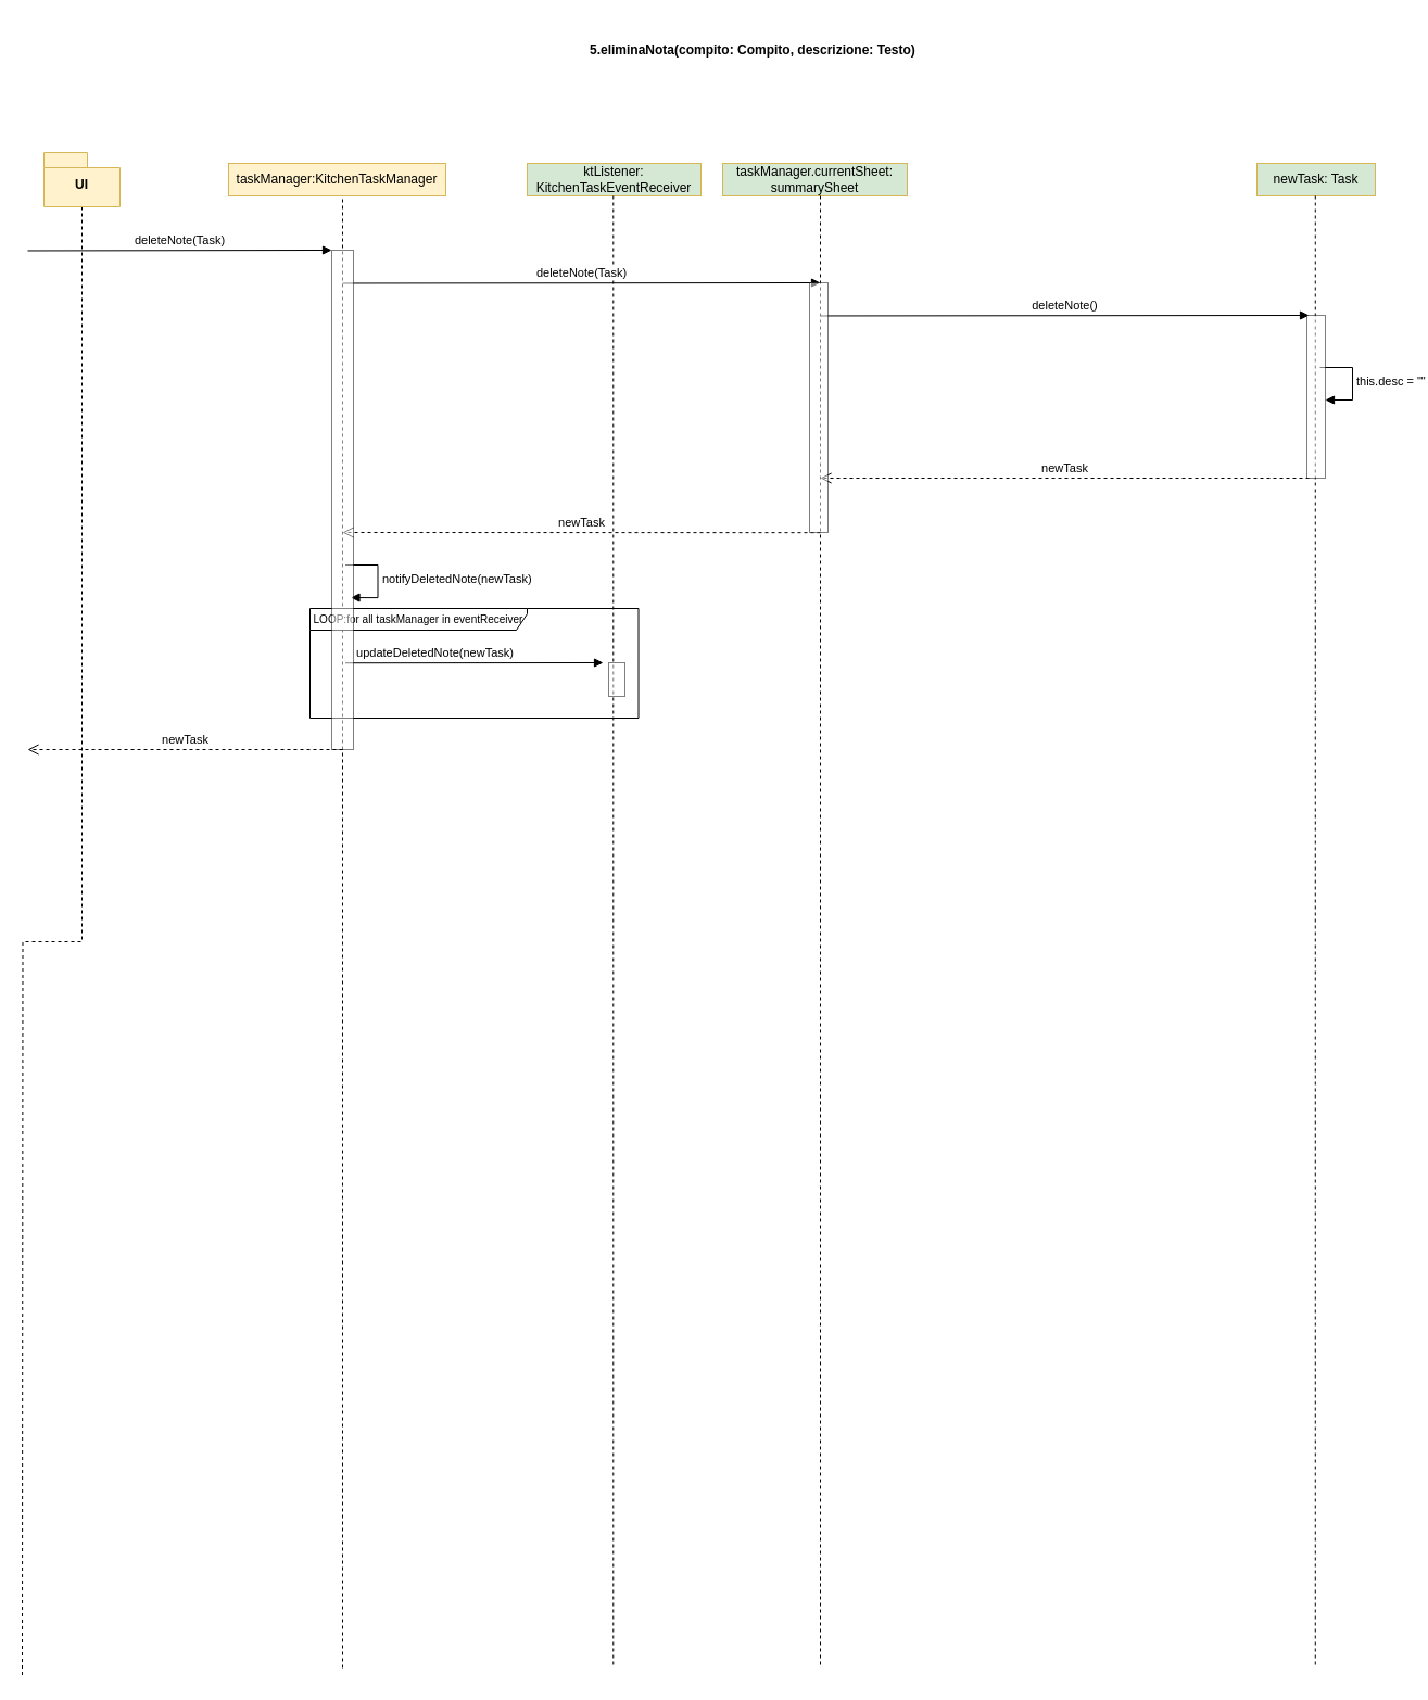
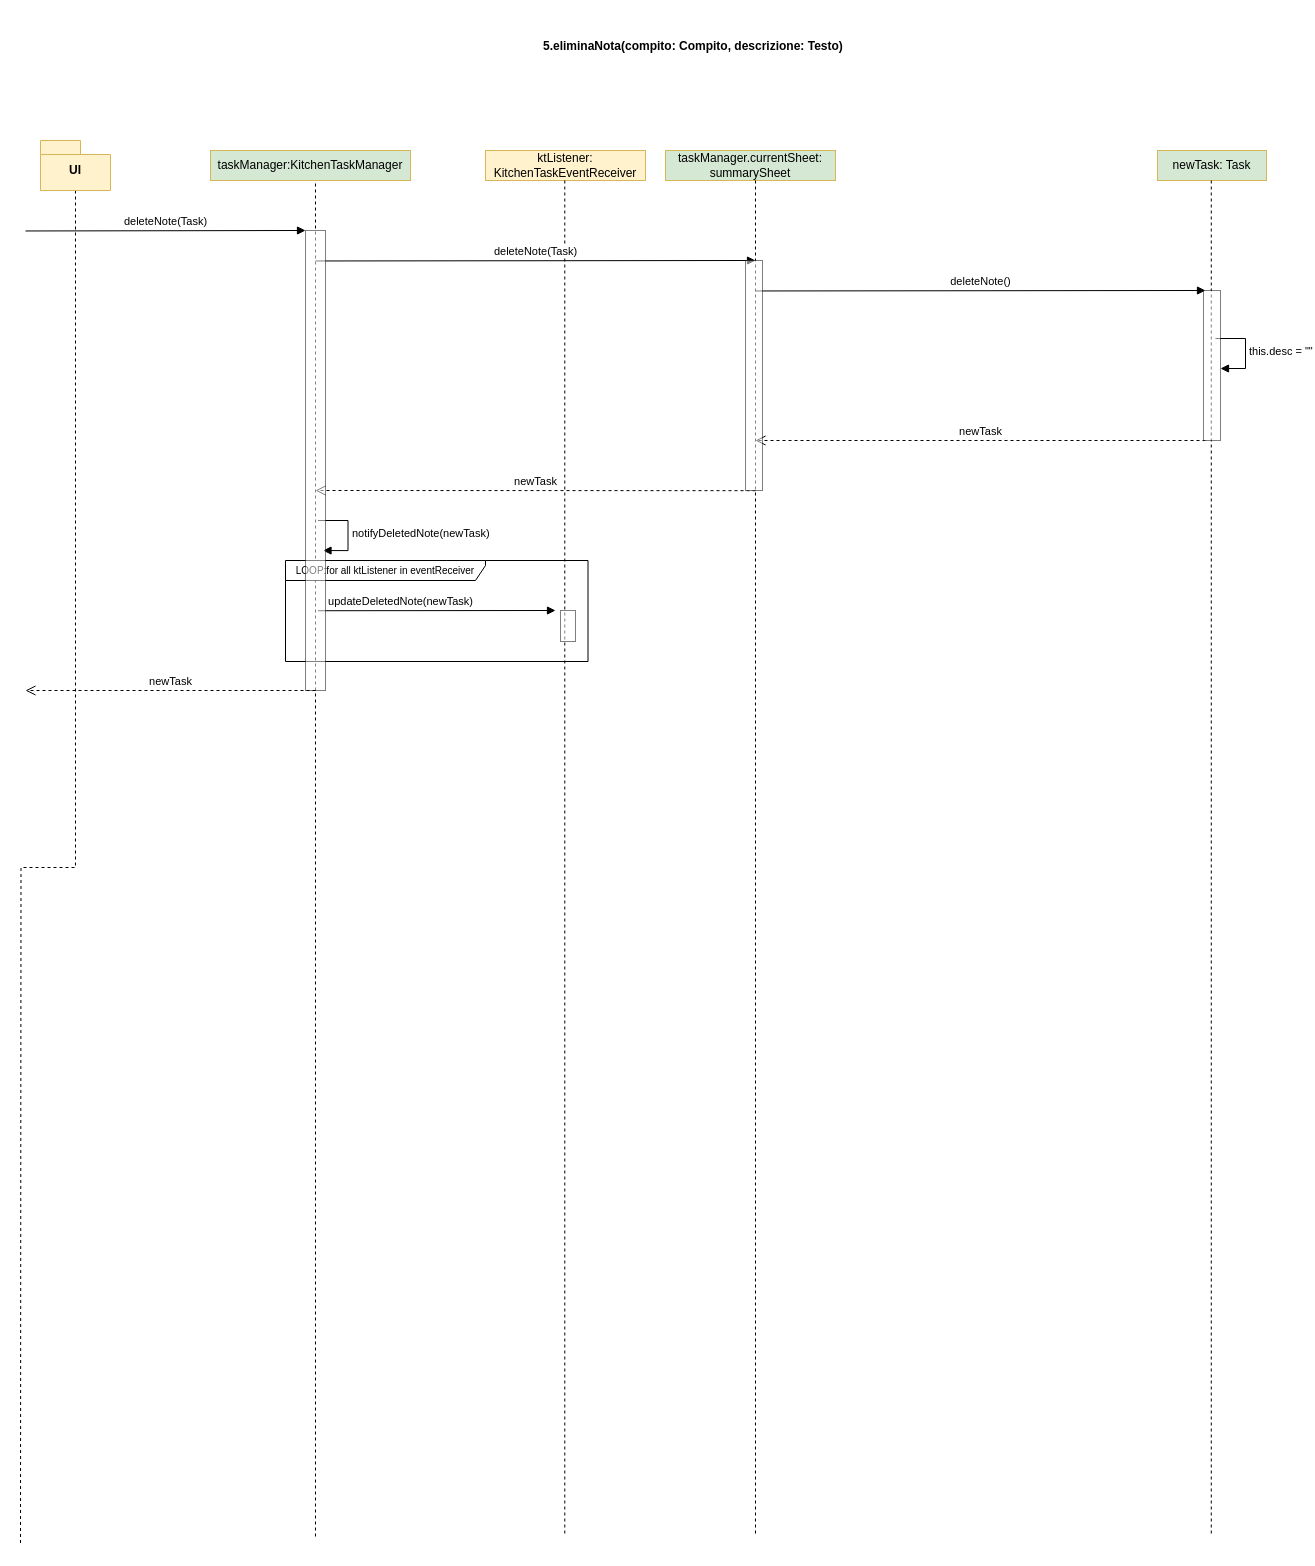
  <mxCell id="0" />
  <mxCell id="1" parent="0" />
  <mxCell id="2" value="&lt;p style=&quot;text-indent: -18pt;&quot; class=&quot;MsoListParagraph&quot;&gt;&lt;b&gt;5.elimina&lt;/b&gt;&lt;b&gt;&lt;span style=&quot;line-height: 107%;&quot;&gt;Nota(compito: Compito, descrizione: Testo)&lt;/span&gt;&lt;/b&gt;&lt;/p&gt;" style="text;whiteSpace=wrap;html=1;" parent="1" vertex="1"><mxGeometry x="565" y="20" width="300" height="50" as="geometry" /></mxCell>
  <mxCell id="3" style="edgeStyle=orthogonalEdgeStyle;rounded=0;orthogonalLoop=1;jettySize=auto;html=1;exitX=0.5;exitY=1;exitDx=0;exitDy=0;endArrow=none;endFill=0;dashed=1;entryX=0.02;entryY=1.003;entryDx=0;entryDy=0;entryPerimeter=0;exitPerimeter=0;" parent="1" source="4" edge="1"><mxGeometry relative="1" as="geometry"><mxPoint x="20" y="1544" as="targetPoint" /><mxPoint x="20" y="280" as="sourcePoint" /></mxGeometry></mxCell>
  <mxCell id="4" value="UI" style="shape=folder;fontStyle=1;spacingTop=10;tabWidth=40;tabHeight=14;tabPosition=left;html=1;whiteSpace=wrap;fillColor=#fff2cc;strokeColor=#d6b656;" parent="1" vertex="1"><mxGeometry x="40" y="140" width="70" height="50" as="geometry" /></mxCell>
- <mxCell id="5" value="taskManager:KitchenTaskManager" style="html=1;whiteSpace=wrap;fillColor=#fff2cc;strokeColor=#d6b656;" parent="1" vertex="1"><mxGeometry x="210" y="150" width="200" height="30" as="geometry" /></mxCell>
+ <mxCell id="5" value="taskManager:KitchenTaskManager" style="html=1;whiteSpace=wrap;fillColor=#d5e8d4;strokeColor=#d6b656;" parent="1" vertex="1"><mxGeometry x="210" y="150" width="200" height="30" as="geometry" /></mxCell>
  <mxCell id="6" style="edgeStyle=orthogonalEdgeStyle;rounded=0;orthogonalLoop=1;jettySize=auto;html=1;exitX=0.5;exitY=1;exitDx=0;exitDy=0;endArrow=none;endFill=0;dashed=1;entryX=0.02;entryY=1.003;entryDx=0;entryDy=0;entryPerimeter=0;exitPerimeter=0;" parent="1" edge="1"><mxGeometry relative="1" as="geometry"><mxPoint x="315" y="1537" as="targetPoint" /><mxPoint x="315" y="183" as="sourcePoint" /></mxGeometry></mxCell>
  <mxCell id="7" value="newTask: Task" style="html=1;whiteSpace=wrap;fillColor=#d5e8d4;strokeColor=#d6b656;" parent="1" vertex="1"><mxGeometry x="1157" y="150" width="109" height="30" as="geometry" /></mxCell>
- <mxCell id="8" value="ktListener: KitchenTaskEventReceiver" style="html=1;whiteSpace=wrap;fillColor=#d5e8d4;strokeColor=#d6b656;" parent="1" vertex="1"><mxGeometry x="485" y="150" width="160" height="30" as="geometry" /></mxCell>
+ <mxCell id="8" value="ktListener: KitchenTaskEventReceiver" style="html=1;whiteSpace=wrap;fillColor=#fff2cc;strokeColor=#d6b656;" parent="1" vertex="1"><mxGeometry x="485" y="150" width="160" height="30" as="geometry" /></mxCell>
  <mxCell id="9" style="edgeStyle=orthogonalEdgeStyle;rounded=0;orthogonalLoop=1;jettySize=auto;html=1;exitX=0.5;exitY=1;exitDx=0;exitDy=0;endArrow=none;endFill=0;dashed=1;entryX=0.02;entryY=1.003;entryDx=0;entryDy=0;entryPerimeter=0;exitPerimeter=0;" parent="1" edge="1"><mxGeometry relative="1" as="geometry"><mxPoint x="564.29" y="1534" as="targetPoint" /><mxPoint x="564.29" y="180" as="sourcePoint" /></mxGeometry></mxCell>
  <mxCell id="10" style="edgeStyle=orthogonalEdgeStyle;rounded=0;orthogonalLoop=1;jettySize=auto;html=1;exitX=0.5;exitY=1;exitDx=0;exitDy=0;endArrow=none;endFill=0;dashed=1;entryX=0.02;entryY=1.003;entryDx=0;entryDy=0;entryPerimeter=0;exitPerimeter=0;" parent="1" edge="1"><mxGeometry relative="1" as="geometry"><mxPoint x="1210.79" y="1534" as="targetPoint" /><mxPoint x="1210.79" y="180" as="sourcePoint" /></mxGeometry></mxCell>
  <mxCell id="11" value="taskManager.currentSheet: summarySheet" style="html=1;whiteSpace=wrap;fillColor=#d5e8d4;strokeColor=#d6b656;" parent="1" vertex="1"><mxGeometry x="665" y="150" width="170" height="30" as="geometry" /></mxCell>
  <mxCell id="12" style="edgeStyle=orthogonalEdgeStyle;rounded=0;orthogonalLoop=1;jettySize=auto;html=1;exitX=0.5;exitY=1;exitDx=0;exitDy=0;endArrow=none;endFill=0;dashed=1;entryX=0.02;entryY=1.003;entryDx=0;entryDy=0;entryPerimeter=0;exitPerimeter=0;" parent="1" edge="1"><mxGeometry relative="1" as="geometry"><mxPoint x="755" y="1534" as="targetPoint" /><mxPoint x="755" y="180" as="sourcePoint" /></mxGeometry></mxCell>
  <mxCell id="13" value="deleteNote(Task)" style="html=1;verticalAlign=bottom;endArrow=block;edgeStyle=elbowEdgeStyle;elbow=vertical;curved=0;rounded=0;" parent="1" edge="1"><mxGeometry x="-0.002" width="80" relative="1" as="geometry"><mxPoint x="25" y="230.47" as="sourcePoint" /><mxPoint x="305" y="230" as="targetPoint" /><mxPoint as="offset" /></mxGeometry></mxCell>
  <mxCell id="14" value="deleteNote(Task)" style="html=1;verticalAlign=bottom;endArrow=block;edgeStyle=elbowEdgeStyle;elbow=vertical;curved=0;rounded=0;" parent="1" edge="1"><mxGeometry width="80" relative="1" as="geometry"><mxPoint x="315" y="260.47" as="sourcePoint" /><mxPoint x="755" y="260" as="targetPoint" /></mxGeometry></mxCell>
  <mxCell id="15" value="deleteNote()" style="html=1;verticalAlign=bottom;endArrow=block;edgeStyle=elbowEdgeStyle;elbow=vertical;curved=0;rounded=0;" parent="1" edge="1"><mxGeometry x="-0.001" width="80" relative="1" as="geometry"><mxPoint x="755" y="290.47" as="sourcePoint" /><mxPoint x="1205" y="290" as="targetPoint" /><mxPoint as="offset" /></mxGeometry></mxCell>
  <mxCell id="16" value="this.desc = &quot;&quot;" style="html=1;align=left;spacingLeft=2;endArrow=block;rounded=0;edgeStyle=orthogonalEdgeStyle;curved=0;rounded=0;" parent="1" edge="1"><mxGeometry relative="1" as="geometry"><mxPoint x="1215" y="338" as="sourcePoint" /><Array as="points"><mxPoint x="1245" y="368" /></Array><mxPoint x="1220" y="368" as="targetPoint" /></mxGeometry></mxCell>
  <mxCell id="17" value="newTask" style="html=1;verticalAlign=bottom;endArrow=open;dashed=1;endSize=8;edgeStyle=elbowEdgeStyle;elbow=vertical;curved=0;rounded=0;" parent="1" edge="1"><mxGeometry relative="1" as="geometry"><mxPoint x="1205" y="440" as="sourcePoint" /><mxPoint x="755" y="440.34" as="targetPoint" /></mxGeometry></mxCell>
  <mxCell id="18" value="newTask" style="html=1;verticalAlign=bottom;endArrow=open;dashed=1;endSize=8;edgeStyle=elbowEdgeStyle;elbow=vertical;curved=0;rounded=0;" parent="1" edge="1"><mxGeometry relative="1" as="geometry"><mxPoint x="755" y="490.17" as="sourcePoint" /><mxPoint x="315" y="490" as="targetPoint" /></mxGeometry></mxCell>
- <mxCell id="19" value="&lt;font style=&quot;font-size: 10px;&quot;&gt;LOOP:for all taskManager in eventReceiver&lt;/font&gt;" style="shape=umlFrame;whiteSpace=wrap;html=1;pointerEvents=0;width=200;height=20;" parent="1" vertex="1"><mxGeometry x="285" y="560" width="302.5" height="101" as="geometry" /></mxCell>
+ <mxCell id="19" value="&lt;font style=&quot;font-size: 10px;&quot;&gt;LOOP:for all ktListener in eventReceiver&lt;/font&gt;" style="shape=umlFrame;whiteSpace=wrap;html=1;pointerEvents=0;width=200;height=20;" parent="1" vertex="1"><mxGeometry x="285" y="560" width="302.5" height="101" as="geometry" /></mxCell>
  <mxCell id="20" value="notifyDeletedNote(newTask)" style="html=1;align=left;spacingLeft=2;endArrow=block;rounded=0;edgeStyle=orthogonalEdgeStyle;curved=0;rounded=0;" parent="1" edge="1"><mxGeometry relative="1" as="geometry"><mxPoint x="317.5" y="520" as="sourcePoint" /><Array as="points"><mxPoint x="347.5" y="550" /></Array><mxPoint x="322.5" y="550.053" as="targetPoint" /></mxGeometry></mxCell>
  <mxCell id="21" value="updateDeletedNote(newTask)" style="html=1;verticalAlign=bottom;endArrow=block;edgeStyle=elbowEdgeStyle;elbow=vertical;curved=0;rounded=0;align=center;" parent="1" edge="1"><mxGeometry x="-0.303" width="80" relative="1" as="geometry"><mxPoint x="317.5" y="610.24" as="sourcePoint" /><mxPoint x="555" y="610" as="targetPoint" /><mxPoint as="offset" /></mxGeometry></mxCell>
  <mxCell id="22" value="" style="html=1;points=[];perimeter=orthogonalPerimeter;outlineConnect=0;targetShapes=umlLifeline;portConstraint=eastwest;newEdgeStyle={&quot;edgeStyle&quot;:&quot;elbowEdgeStyle&quot;,&quot;elbow&quot;:&quot;vertical&quot;,&quot;curved&quot;:0,&quot;rounded&quot;:0};shadow=0;imageAspect=1;fillOpacity=50;strokeOpacity=50;" parent="1" vertex="1"><mxGeometry x="560" y="610" width="15" height="31" as="geometry" /></mxCell>
  <mxCell id="23" value="" style="html=1;points=[];perimeter=orthogonalPerimeter;outlineConnect=0;targetShapes=umlLifeline;portConstraint=eastwest;newEdgeStyle={&quot;edgeStyle&quot;:&quot;elbowEdgeStyle&quot;,&quot;elbow&quot;:&quot;vertical&quot;,&quot;curved&quot;:0,&quot;rounded&quot;:0};shadow=0;imageAspect=1;fillOpacity=50;strokeOpacity=50;" parent="1" vertex="1"><mxGeometry x="305" y="230" width="20" height="460" as="geometry" /></mxCell>
  <mxCell id="24" value="newTask" style="html=1;verticalAlign=bottom;endArrow=open;dashed=1;endSize=8;edgeStyle=elbowEdgeStyle;elbow=vertical;curved=0;rounded=0;" parent="1" edge="1"><mxGeometry relative="1" as="geometry"><mxPoint x="315" y="690" as="sourcePoint" /><mxPoint x="25" y="690.05" as="targetPoint" /></mxGeometry></mxCell>
  <mxCell id="25" value="" style="html=1;points=[];perimeter=orthogonalPerimeter;outlineConnect=0;targetShapes=umlLifeline;portConstraint=eastwest;newEdgeStyle={&quot;edgeStyle&quot;:&quot;elbowEdgeStyle&quot;,&quot;elbow&quot;:&quot;vertical&quot;,&quot;curved&quot;:0,&quot;rounded&quot;:0};shadow=0;imageAspect=1;fillOpacity=50;strokeOpacity=50;" parent="1" vertex="1"><mxGeometry x="745" y="260" width="17" height="230" as="geometry" /></mxCell>
  <mxCell id="26" value="" style="html=1;points=[];perimeter=orthogonalPerimeter;outlineConnect=0;targetShapes=umlLifeline;portConstraint=eastwest;newEdgeStyle={&quot;edgeStyle&quot;:&quot;elbowEdgeStyle&quot;,&quot;elbow&quot;:&quot;vertical&quot;,&quot;curved&quot;:0,&quot;rounded&quot;:0};shadow=0;imageAspect=1;fillOpacity=50;strokeOpacity=50;" parent="1" vertex="1"><mxGeometry x="1203" y="290" width="17" height="150" as="geometry" /></mxCell>
